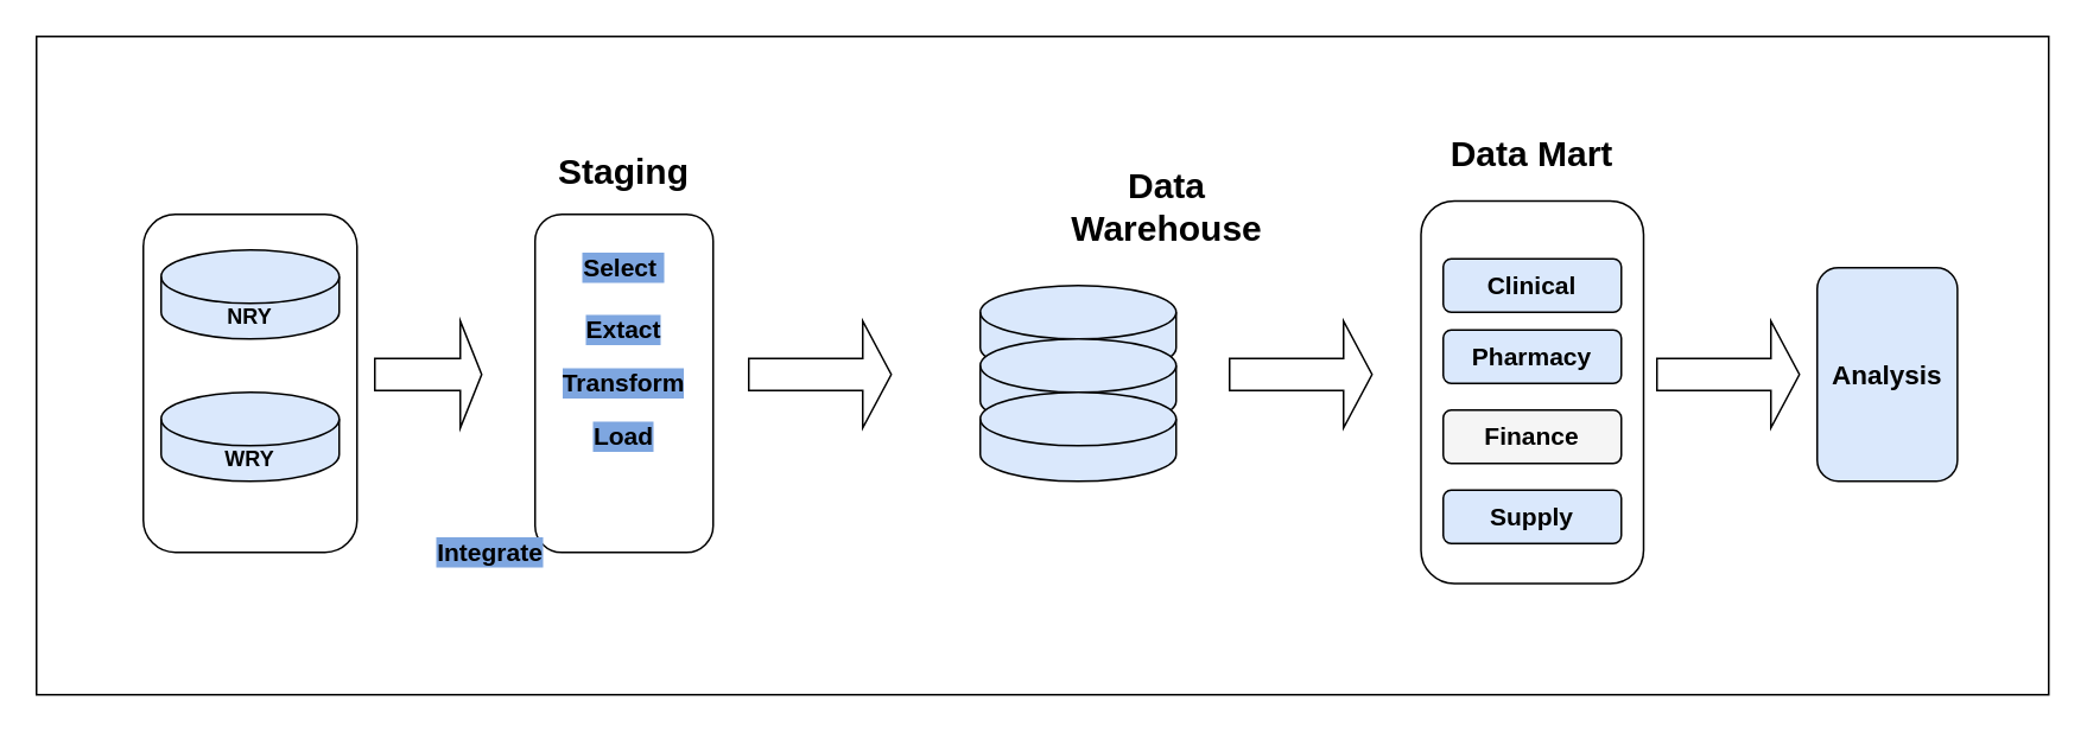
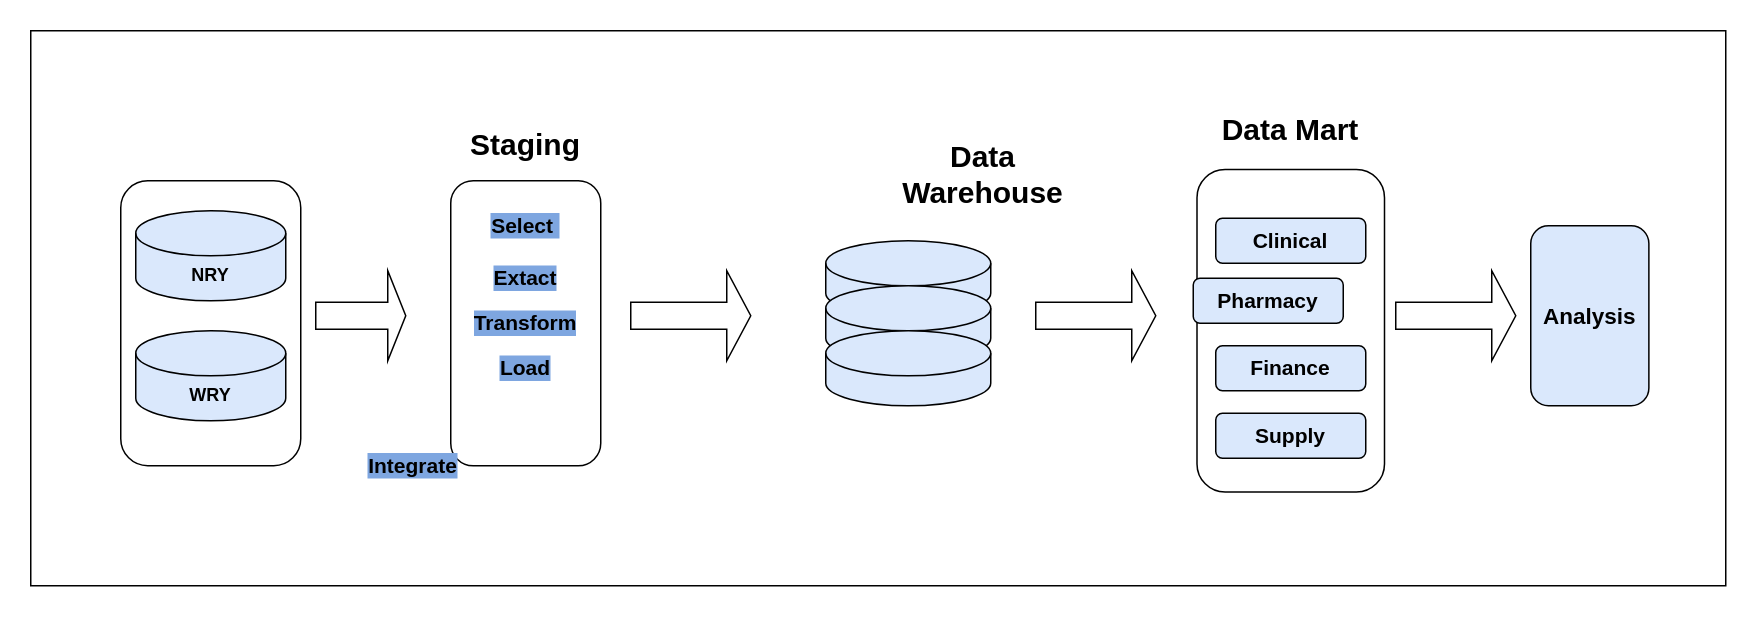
  <mxCell id="0" />
  <mxCell id="1" parent="0" />
  <mxCell id="2" value="" style="rounded=0;whiteSpace=wrap;html=1;fontColor=#000000;labelBackgroundColor=#7EA6E0;" vertex="1" parent="1"><mxGeometry x="20" y="20" width="1130" height="370" as="geometry" /></mxCell>
  <mxCell id="3" value="" style="rounded=1;whiteSpace=wrap;html=1;" vertex="1" parent="1"><mxGeometry x="80" y="120" width="120" height="190" as="geometry" /></mxCell>
- <mxCell id="4" value="&lt;b&gt;NRY&lt;/b&gt;" style="shape=cylinder3;whiteSpace=wrap;html=1;boundedLbl=1;backgroundOutline=1;size=15;fillColor=#dae8fc;strokeColor=#000000;" vertex="1" parent="1"><mxGeometry x="90" y="140" width="100" height="50" as="geometry" /></mxCell>
- <mxCell id="5" value="&lt;b&gt;WRY&lt;/b&gt;" style="shape=cylinder3;whiteSpace=wrap;html=1;boundedLbl=1;backgroundOutline=1;size=15;fillColor=#dae8fc;strokeColor=#000000;" vertex="1" parent="1"><mxGeometry x="90" y="220" width="100" height="50" as="geometry" /></mxCell>
+ <mxCell id="4" value="&lt;b&gt;NRY&lt;/b&gt;" style="shape=cylinder3;whiteSpace=wrap;html=1;boundedLbl=1;backgroundOutline=1;size=15;fillColor=#dae8fc;strokeColor=#000000;" vertex="1" parent="1"><mxGeometry x="90" y="140" width="100" height="60" as="geometry" /></mxCell>
+ <mxCell id="5" value="&lt;b&gt;WRY&lt;/b&gt;" style="shape=cylinder3;whiteSpace=wrap;html=1;boundedLbl=1;backgroundOutline=1;size=15;fillColor=#dae8fc;strokeColor=#000000;" vertex="1" parent="1"><mxGeometry x="90" y="220" width="100" height="60" as="geometry" /></mxCell>
  <mxCell id="6" value="" style="shape=singleArrow;whiteSpace=wrap;html=1;" vertex="1" parent="1"><mxGeometry x="210" y="180" width="60" height="60" as="geometry" /></mxCell>
  <mxCell id="7" value="" style="rounded=1;whiteSpace=wrap;html=1;rotation=90;" vertex="1" parent="1"><mxGeometry x="255" y="165" width="190" height="100" as="geometry" /></mxCell>
  <mxCell id="8" value="Staging" style="text;html=1;strokeColor=none;fillColor=none;align=center;verticalAlign=middle;whiteSpace=wrap;rounded=0;fontStyle=1;fontSize=20;" vertex="1" parent="1"><mxGeometry x="320" y="80" width="60" height="30" as="geometry" /></mxCell>
  <mxCell id="9" value="Select&amp;nbsp;" style="text;html=1;strokeColor=none;fillColor=none;align=center;verticalAlign=middle;whiteSpace=wrap;rounded=0;fontStyle=1;fontSize=14;fontColor=#000000;labelBackgroundColor=#7EA6E0;" vertex="1" parent="1"><mxGeometry x="320" y="135" width="60" height="30" as="geometry" /></mxCell>
  <mxCell id="10" value="Extact" style="text;html=1;strokeColor=none;fillColor=none;align=center;verticalAlign=middle;whiteSpace=wrap;rounded=0;fontStyle=1;fontSize=14;fontColor=#000000;labelBackgroundColor=#7EA6E0;" vertex="1" parent="1"><mxGeometry x="320" y="170" width="60" height="30" as="geometry" /></mxCell>
  <mxCell id="11" value="Transform" style="text;html=1;strokeColor=none;fillColor=none;align=center;verticalAlign=middle;whiteSpace=wrap;rounded=0;fontStyle=1;fontSize=14;fontColor=#000000;labelBackgroundColor=#7EA6E0;" vertex="1" parent="1"><mxGeometry x="320" y="200" width="60" height="30" as="geometry" /></mxCell>
  <mxCell id="12" value="Load" style="text;html=1;strokeColor=none;fillColor=none;align=center;verticalAlign=middle;whiteSpace=wrap;rounded=0;fontStyle=1;fontSize=14;fontColor=#000000;labelBackgroundColor=#7EA6E0;" vertex="1" parent="1"><mxGeometry x="320" y="230" width="60" height="30" as="geometry" /></mxCell>
  <mxCell id="13" value="Integrate" style="text;html=1;strokeColor=none;fillColor=none;align=center;verticalAlign=middle;whiteSpace=wrap;rounded=0;fontStyle=1;fontSize=14;fontColor=#000000;labelBackgroundColor=#7EA6E0;" vertex="1" parent="1"><mxGeometry x="245" y="295" width="60" height="30" as="geometry" /></mxCell>
  <mxCell id="14" value="" style="shape=singleArrow;whiteSpace=wrap;html=1;" vertex="1" parent="1"><mxGeometry x="420" y="180" width="80" height="60" as="geometry" /></mxCell>
  <mxCell id="15" value="" style="shape=cylinder3;whiteSpace=wrap;html=1;boundedLbl=1;backgroundOutline=1;size=15;fillColor=#dae8fc;strokeColor=#000000;" vertex="1" parent="1"><mxGeometry x="550" y="160" width="110" height="50" as="geometry" /></mxCell>
  <mxCell id="16" value="" style="shape=cylinder3;whiteSpace=wrap;html=1;boundedLbl=1;backgroundOutline=1;size=15;fillColor=#dae8fc;strokeColor=#000000;" vertex="1" parent="1"><mxGeometry x="550" y="190" width="110" height="50" as="geometry" /></mxCell>
  <mxCell id="17" value="" style="shape=cylinder3;whiteSpace=wrap;html=1;boundedLbl=1;backgroundOutline=1;size=15;fillColor=#dae8fc;strokeColor=#000000;" vertex="1" parent="1"><mxGeometry x="550" y="220" width="110" height="50" as="geometry" /></mxCell>
  <mxCell id="18" value="Data Warehouse" style="text;html=1;strokeColor=none;fillColor=none;align=center;verticalAlign=middle;whiteSpace=wrap;rounded=0;fontStyle=1;fontSize=20;" vertex="1" parent="1"><mxGeometry x="605" y="100" width="100" height="30" as="geometry" /></mxCell>
  <mxCell id="19" value="" style="shape=singleArrow;whiteSpace=wrap;html=1;" vertex="1" parent="1"><mxGeometry x="690" y="180" width="80" height="60" as="geometry" /></mxCell>
  <mxCell id="20" value="" style="rounded=1;whiteSpace=wrap;html=1;rotation=90;" vertex="1" parent="1"><mxGeometry x="752.5" y="157.5" width="215" height="125" as="geometry" /></mxCell>
  <mxCell id="21" value="Clinical" style="rounded=1;whiteSpace=wrap;html=1;fillColor=#dae8fc;strokeColor=#000000;fontStyle=1;fontSize=14;" vertex="1" parent="1"><mxGeometry x="810" y="145" width="100" height="30" as="geometry" /></mxCell>
- <mxCell id="22" value="Pharmacy" style="rounded=1;whiteSpace=wrap;html=1;fillColor=#dae8fc;strokeColor=#000000;fontStyle=1;fontSize=14;" vertex="1" parent="1"><mxGeometry x="810" y="185" width="100" height="30" as="geometry" /></mxCell>
- <mxCell id="23" value="Finance" style="rounded=1;whiteSpace=wrap;html=1;fillColor=#f5f5f5;strokeColor=#000000;fontStyle=1;fontSize=14;" vertex="1" parent="1"><mxGeometry x="810" y="230" width="100" height="30" as="geometry" /></mxCell>
+ <mxCell id="22" value="Pharmacy" style="rounded=1;whiteSpace=wrap;html=1;fillColor=#dae8fc;strokeColor=#000000;fontStyle=1;fontSize=14;" vertex="1" parent="1"><mxGeometry x="795" y="185" width="100" height="30" as="geometry" /></mxCell>
+ <mxCell id="23" value="Finance" style="rounded=1;whiteSpace=wrap;html=1;fillColor=#dae8fc;strokeColor=#000000;fontStyle=1;fontSize=14;" vertex="1" parent="1"><mxGeometry x="810" y="230" width="100" height="30" as="geometry" /></mxCell>
  <mxCell id="24" value="Supply" style="rounded=1;whiteSpace=wrap;html=1;fillColor=#dae8fc;strokeColor=#000000;fontStyle=1;fontSize=14;" vertex="1" parent="1"><mxGeometry x="810" y="275" width="100" height="30" as="geometry" /></mxCell>
  <mxCell id="25" value="Data Mart" style="text;html=1;strokeColor=none;fillColor=none;align=center;verticalAlign=middle;whiteSpace=wrap;rounded=0;fontStyle=1;fontSize=20;" vertex="1" parent="1"><mxGeometry x="810" y="70" width="100" height="30" as="geometry" /></mxCell>
  <mxCell id="26" value="&lt;b&gt;&lt;font style=&quot;font-size: 15px;&quot;&gt;Analysis&lt;/font&gt;&lt;/b&gt;" style="rounded=1;whiteSpace=wrap;html=1;rotation=0;fillColor=#dae8fc;strokeColor=#000000;" vertex="1" parent="1"><mxGeometry x="1020" y="150" width="78.75" height="120" as="geometry" /></mxCell>
  <mxCell id="27" value="" style="shape=singleArrow;whiteSpace=wrap;html=1;" vertex="1" parent="1"><mxGeometry x="930" y="180" width="80" height="60" as="geometry" /></mxCell>
